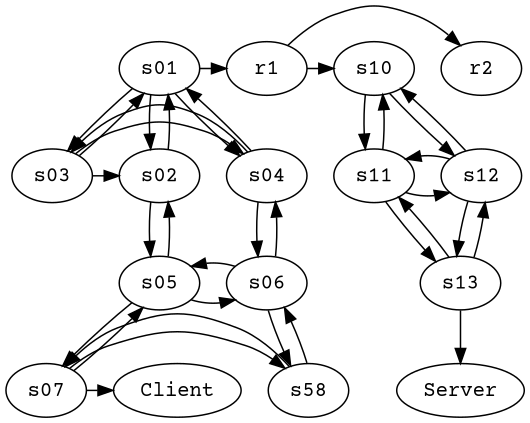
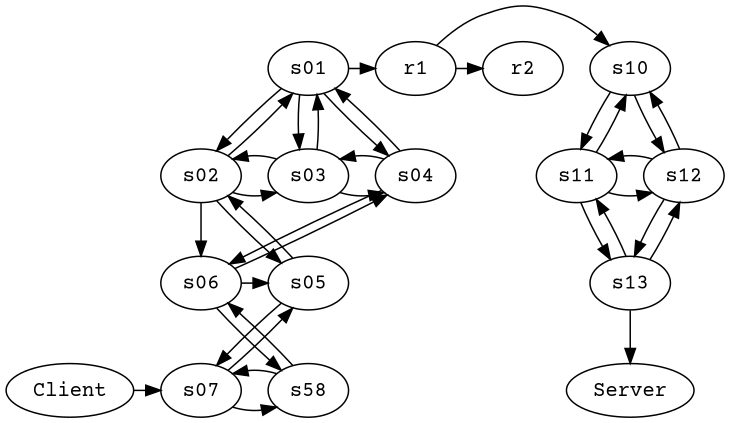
  digraph {
    fontname="Courier Prime"
    node [fontname="Courier Prime"]
    edge [fontname="Courier Prime"]
    s01
    r1
    r2
    s10
    s02
    s03
    s04
    s05
    s06
    Client
    s07
    n12 [label=s58]
    s11
    s12
    s13
    Server
    subgraph sub_1 {
      rank=same
      s01
      r1
      r2
      s10
    }
    subgraph sub_2 {
      rank=same
      s02
      s03
      s04
    }
    subgraph sub_3 {
      rank=same
      s05
      s06
    }
    subgraph sub_4 {
      rank=same
      Client
      s07
      n12
    }
    subgraph sub_5 {
      rank=same
      s11
      s12
    }
    s01 -> r1
    s01 -> s02
    s01 -> s03
    s01 -> s04
    r1 -> r2
    r1 -> s10
    s10 -> s11
    s10 -> s12
    s02 -> s01
+   s02 -> s03
    s02 -> s05
    s03 -> s01
    s03 -> s02
    s03 -> s04
    s04 -> s01
    s04 -> s03
    s04 -> s06
    s05 -> s02
-   s05 -> s06
+   s02 -> s06
    s05 -> s07
    s06 -> s04
    s06 -> s05
    s06 -> n12
-   s07 -> Client
+   Client -> s07
    s07 -> s05
    s07 -> n12
    n12 -> s06
    n12 -> s07
    s11 -> s10
    s11 -> s12
    s11 -> s13
    s12 -> s10
    s12 -> s11
    s12 -> s13
    s13 -> s11
    s13 -> s12
    s13 -> Server
  }
